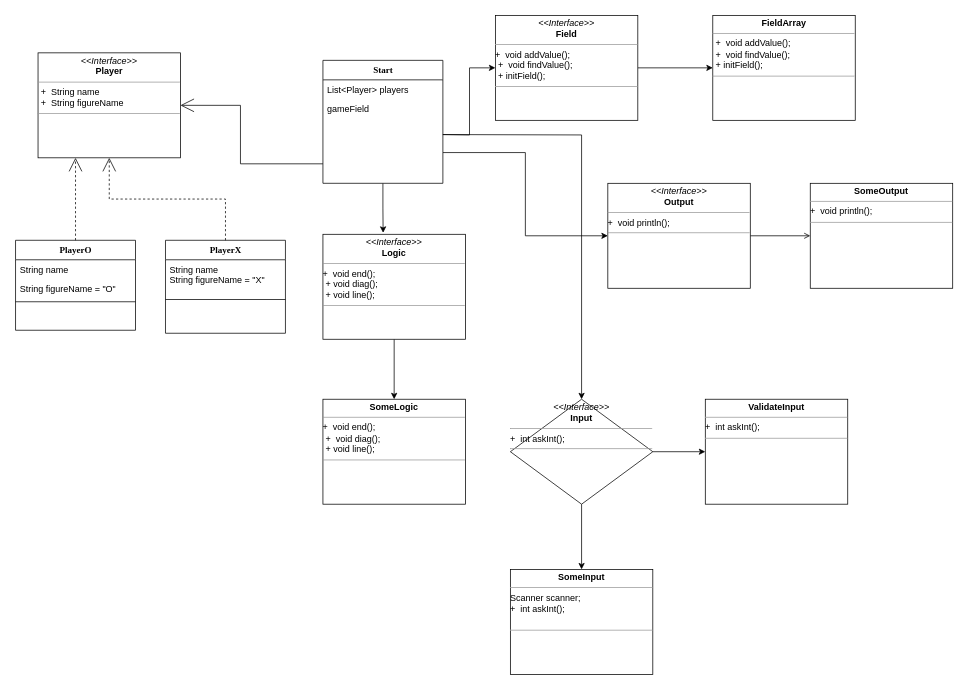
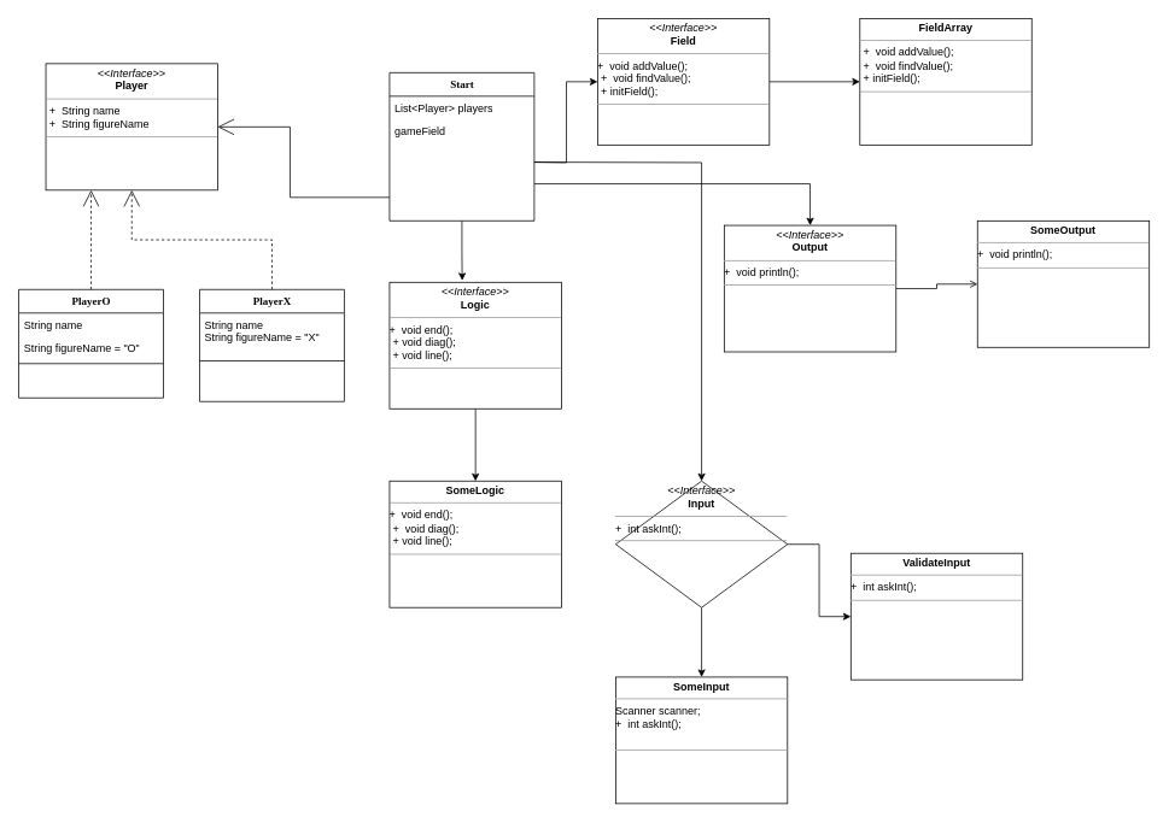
  <mxCell id="0" />
  <mxCell id="1" parent="0" />
  <mxCell id="2" style="edgeStyle=orthogonalEdgeStyle;rounded=0;html=1;dashed=1;labelBackgroundColor=none;startArrow=none;startFill=0;startSize=8;endArrow=open;endFill=0;endSize=16;fontFamily=Verdana;fontSize=12;" parent="1" source="3" target="17" edge="1"><mxGeometry relative="1" as="geometry"><Array as="points"><mxPoint x="115" y="336" /></Array></mxGeometry></mxCell>
  <mxCell id="3" value="PlayerO" style="swimlane;html=1;fontStyle=1;align=center;verticalAlign=top;childLayout=stackLayout;horizontal=1;startSize=26;horizontalStack=0;resizeParent=1;resizeLast=0;collapsible=1;marginBottom=0;swimlaneFillColor=#ffffff;rounded=0;shadow=0;comic=0;labelBackgroundColor=none;strokeWidth=1;fillColor=none;fontFamily=Verdana;fontSize=12" parent="1" vertex="1"><mxGeometry x="20" y="320" width="160" height="120" as="geometry" /></mxCell>
  <mxCell id="4" value="&lt;div&gt;String name&lt;/div&gt;&lt;div&gt;&lt;br&gt;&lt;/div&gt;" style="text;html=1;strokeColor=none;fillColor=none;align=left;verticalAlign=top;spacingLeft=4;spacingRight=4;whiteSpace=wrap;overflow=hidden;rotatable=0;points=[[0,0.5],[1,0.5]];portConstraint=eastwest;" parent="3" vertex="1"><mxGeometry y="26" width="160" height="26" as="geometry" /></mxCell>
  <mxCell id="5" value="String figureName = &quot;O&quot;" style="text;html=1;strokeColor=none;fillColor=none;align=left;verticalAlign=top;spacingLeft=4;spacingRight=4;whiteSpace=wrap;overflow=hidden;rotatable=0;points=[[0,0.5],[1,0.5]];portConstraint=eastwest;" parent="3" vertex="1"><mxGeometry y="52" width="160" height="26" as="geometry" /></mxCell>
  <mxCell id="6" value="" style="line;html=1;strokeWidth=1;fillColor=none;align=left;verticalAlign=middle;spacingTop=-1;spacingLeft=3;spacingRight=3;rotatable=0;labelPosition=right;points=[];portConstraint=eastwest;" parent="3" vertex="1"><mxGeometry y="78" width="160" height="8" as="geometry" /></mxCell>
  <mxCell id="7" style="edgeStyle=orthogonalEdgeStyle;rounded=0;html=1;labelBackgroundColor=none;startArrow=none;startFill=0;startSize=8;endArrow=open;endFill=0;endSize=16;fontFamily=Verdana;fontSize=12;" parent="1" source="10" target="17" edge="1"><mxGeometry relative="1" as="geometry"><Array as="points"><mxPoint x="320" y="218" /><mxPoint x="320" y="140" /></Array></mxGeometry></mxCell>
  <mxCell id="8" style="edgeStyle=orthogonalEdgeStyle;rounded=0;orthogonalLoop=1;jettySize=auto;html=1;exitX=0.5;exitY=1;exitDx=0;exitDy=0;" edge="1" parent="1" source="10"><mxGeometry relative="1" as="geometry"><mxPoint x="510.286" y="310" as="targetPoint" /></mxGeometry></mxCell>
  <mxCell id="9" style="edgeStyle=orthogonalEdgeStyle;rounded=0;orthogonalLoop=1;jettySize=auto;html=1;exitX=1;exitY=0.75;exitDx=0;exitDy=0;" edge="1" parent="1" source="10" target="32"><mxGeometry relative="1" as="geometry" /></mxCell>
  <mxCell id="10" value="Start" style="swimlane;html=1;fontStyle=1;align=center;verticalAlign=top;childLayout=stackLayout;horizontal=1;startSize=26;horizontalStack=0;resizeParent=1;resizeLast=0;collapsible=1;marginBottom=0;swimlaneFillColor=#ffffff;rounded=0;shadow=0;comic=0;labelBackgroundColor=none;strokeWidth=1;fillColor=none;fontFamily=Verdana;fontSize=12" parent="1" vertex="1"><mxGeometry x="430" y="80" width="160" height="164" as="geometry" /></mxCell>
  <mxCell id="11" value="&lt;div&gt;List&amp;lt;Player&amp;gt; players&lt;/div&gt;" style="text;html=1;strokeColor=none;fillColor=none;align=left;verticalAlign=top;spacingLeft=4;spacingRight=4;whiteSpace=wrap;overflow=hidden;rotatable=0;points=[[0,0.5],[1,0.5]];portConstraint=eastwest;" parent="10" vertex="1"><mxGeometry y="26" width="160" height="26" as="geometry" /></mxCell>
  <mxCell id="12" value="gameField" style="text;html=1;strokeColor=none;fillColor=none;align=left;verticalAlign=top;spacingLeft=4;spacingRight=4;whiteSpace=wrap;overflow=hidden;rotatable=0;points=[[0,0.5],[1,0.5]];portConstraint=eastwest;" parent="10" vertex="1"><mxGeometry y="52" width="160" height="26" as="geometry" /></mxCell>
  <mxCell id="13" style="edgeStyle=orthogonalEdgeStyle;rounded=0;html=1;dashed=1;labelBackgroundColor=none;startArrow=none;startFill=0;startSize=8;endArrow=open;endFill=0;endSize=16;fontFamily=Verdana;fontSize=12;" parent="1" source="14" target="17" edge="1"><mxGeometry relative="1" as="geometry" /></mxCell>
  <mxCell id="14" value="PlayerX" style="swimlane;html=1;fontStyle=1;align=center;verticalAlign=top;childLayout=stackLayout;horizontal=1;startSize=26;horizontalStack=0;resizeParent=1;resizeLast=0;collapsible=1;marginBottom=0;swimlaneFillColor=#ffffff;rounded=0;shadow=0;comic=0;labelBackgroundColor=none;strokeWidth=1;fillColor=none;fontFamily=Verdana;fontSize=12" parent="1" vertex="1"><mxGeometry x="220" y="320" width="160" height="124" as="geometry" /></mxCell>
  <mxCell id="15" value="&lt;div&gt;String name&lt;/div&gt;&lt;div&gt;String figureName = &quot;X&quot;&lt;br&gt;&lt;/div&gt;&lt;div&gt;&lt;br&gt;&lt;/div&gt;" style="text;html=1;strokeColor=none;fillColor=none;align=left;verticalAlign=top;spacingLeft=4;spacingRight=4;whiteSpace=wrap;overflow=hidden;rotatable=0;points=[[0,0.5],[1,0.5]];portConstraint=eastwest;" parent="14" vertex="1"><mxGeometry y="26" width="160" height="44" as="geometry" /></mxCell>
  <mxCell id="16" value="" style="line;html=1;strokeWidth=1;fillColor=none;align=left;verticalAlign=middle;spacingTop=-1;spacingLeft=3;spacingRight=3;rotatable=0;labelPosition=right;points=[];portConstraint=eastwest;" parent="14" vertex="1"><mxGeometry y="70" width="160" height="18" as="geometry" /></mxCell>
  <mxCell id="17" value="&lt;p style=&quot;margin: 0px ; margin-top: 4px ; text-align: center&quot;&gt;&lt;i&gt;&amp;lt;&amp;lt;Interface&amp;gt;&amp;gt;&lt;/i&gt;&lt;br&gt;&lt;b&gt;Player&lt;/b&gt;&lt;/p&gt;&lt;hr size=&quot;1&quot;&gt;&lt;p style=&quot;margin: 0px ; margin-left: 4px&quot;&gt;+&amp;nbsp; String name&lt;br&gt;+&amp;nbsp; String figureName&lt;br&gt;&lt;/p&gt;&lt;hr size=&quot;1&quot;&gt;&lt;p style=&quot;margin: 0px ; margin-left: 4px&quot;&gt;&lt;br&gt;&lt;br&gt;&lt;/p&gt;" style="verticalAlign=top;align=left;overflow=fill;fontSize=12;fontFamily=Helvetica;html=1;rounded=0;shadow=0;comic=0;labelBackgroundColor=none;strokeWidth=1" parent="1" vertex="1"><mxGeometry x="50" y="70" width="190" height="140" as="geometry" /></mxCell>
  <mxCell id="18" style="edgeStyle=orthogonalEdgeStyle;rounded=0;orthogonalLoop=1;jettySize=auto;html=1;exitX=1;exitY=0.5;exitDx=0;exitDy=0;entryX=0;entryY=0.5;entryDx=0;entryDy=0;" edge="1" parent="1" source="19" target="21"><mxGeometry relative="1" as="geometry" /></mxCell>
  <mxCell id="19" value="&lt;p style=&quot;margin: 0px ; margin-top: 4px ; text-align: center&quot;&gt;&lt;i&gt;&amp;lt;&amp;lt;Interface&amp;gt;&amp;gt;&lt;/i&gt;&lt;br&gt;&lt;b&gt;Field&lt;/b&gt;&lt;/p&gt;&lt;hr size=&quot;1&quot;&gt;+&amp;nbsp; void addValue();&lt;p style=&quot;margin: 0px ; margin-left: 4px&quot;&gt;+&amp;nbsp; void findValue();&lt;/p&gt;&lt;p style=&quot;margin: 0px ; margin-left: 4px&quot;&gt;+ initField();&lt;br&gt;&lt;/p&gt;&lt;hr size=&quot;1&quot;&gt;&lt;p style=&quot;margin: 0px ; margin-left: 4px&quot;&gt;&lt;br&gt;&lt;br&gt;&lt;/p&gt;" style="verticalAlign=top;align=left;overflow=fill;fontSize=12;fontFamily=Helvetica;html=1;rounded=0;shadow=0;comic=0;labelBackgroundColor=none;strokeWidth=1" vertex="1" parent="1"><mxGeometry x="660" y="20" width="190" height="140" as="geometry" /></mxCell>
  <mxCell id="20" style="edgeStyle=orthogonalEdgeStyle;rounded=0;orthogonalLoop=1;jettySize=auto;html=1;entryX=0;entryY=0.5;entryDx=0;entryDy=0;" edge="1" parent="1" target="19"><mxGeometry relative="1" as="geometry"><mxPoint x="590" y="179" as="sourcePoint" /></mxGeometry></mxCell>
  <mxCell id="21" value="&lt;p style=&quot;margin: 0px ; margin-top: 4px ; text-align: center&quot;&gt;&lt;b&gt;FieldArray&lt;/b&gt;&lt;/p&gt;&lt;hr size=&quot;1&quot;&gt;&lt;p style=&quot;margin: 0px ; margin-left: 4px&quot;&gt;+&amp;nbsp; void addValue();&lt;/p&gt;&lt;p style=&quot;margin: 0px ; margin-left: 4px&quot;&gt;+&amp;nbsp; void findValue();&lt;/p&gt;&lt;p style=&quot;margin: 0px ; margin-left: 4px&quot;&gt;+ initField();&lt;br&gt;&lt;/p&gt;&lt;hr size=&quot;1&quot;&gt;&lt;p style=&quot;margin: 0px ; margin-left: 4px&quot;&gt;&lt;br&gt;&lt;br&gt;&lt;/p&gt;" style="verticalAlign=top;align=left;overflow=fill;fontSize=12;fontFamily=Helvetica;html=1;rounded=0;shadow=0;comic=0;labelBackgroundColor=none;strokeWidth=1" vertex="1" parent="1"><mxGeometry x="950" y="20" width="190" height="140" as="geometry" /></mxCell>
  <mxCell id="22" value="" style="edgeStyle=orthogonalEdgeStyle;rounded=0;orthogonalLoop=1;jettySize=auto;html=1;" edge="1" parent="1" source="23" target="24"><mxGeometry relative="1" as="geometry" /></mxCell>
  <mxCell id="23" value="&lt;p style=&quot;margin: 0px ; margin-top: 4px ; text-align: center&quot;&gt;&lt;i&gt;&amp;lt;&amp;lt;Interface&amp;gt;&amp;gt;&lt;/i&gt;&lt;br&gt;&lt;b&gt;Logic&lt;/b&gt;&lt;/p&gt;&lt;hr size=&quot;1&quot;&gt;+&amp;nbsp; void end();&lt;p style=&quot;margin: 0px ; margin-left: 4px&quot;&gt;+ void diag();&lt;/p&gt;&lt;p style=&quot;margin: 0px ; margin-left: 4px&quot;&gt;+ void line();&lt;br&gt;&lt;/p&gt;&lt;hr size=&quot;1&quot;&gt;&lt;p style=&quot;margin: 0px ; margin-left: 4px&quot;&gt;&lt;br&gt;&lt;br&gt;&lt;/p&gt;" style="verticalAlign=top;align=left;overflow=fill;fontSize=12;fontFamily=Helvetica;html=1;rounded=0;shadow=0;comic=0;labelBackgroundColor=none;strokeWidth=1" vertex="1" parent="1"><mxGeometry x="430" y="312" width="190" height="140" as="geometry" /></mxCell>
  <mxCell id="24" value="&lt;p style=&quot;margin: 0px ; margin-top: 4px ; text-align: center&quot;&gt;&lt;b&gt;SomeLogic&lt;/b&gt;&lt;/p&gt;&lt;hr size=&quot;1&quot;&gt;+&amp;nbsp; void end();&lt;p style=&quot;margin: 0px ; margin-left: 4px&quot;&gt;+&amp;nbsp; void diag();&lt;/p&gt;&lt;p style=&quot;margin: 0px ; margin-left: 4px&quot;&gt;+ void line();&lt;br&gt;&lt;/p&gt;&lt;hr size=&quot;1&quot;&gt;&lt;p style=&quot;margin: 0px ; margin-left: 4px&quot;&gt;&lt;br&gt;&lt;br&gt;&lt;/p&gt;" style="verticalAlign=top;align=left;overflow=fill;fontSize=12;fontFamily=Helvetica;html=1;rounded=0;shadow=0;comic=0;labelBackgroundColor=none;strokeWidth=1" vertex="1" parent="1"><mxGeometry x="430" y="532" width="190" height="140" as="geometry" /></mxCell>
  <mxCell id="25" value="" style="edgeStyle=orthogonalEdgeStyle;rounded=0;orthogonalLoop=1;jettySize=auto;html=1;" edge="1" parent="1" source="27" target="28"><mxGeometry relative="1" as="geometry" /></mxCell>
  <mxCell id="26" value="" style="edgeStyle=orthogonalEdgeStyle;rounded=0;orthogonalLoop=1;jettySize=auto;html=1;" edge="1" parent="1" source="27" target="29"><mxGeometry relative="1" as="geometry" /></mxCell>
  <mxCell id="27" value="&lt;p style=&quot;margin: 0px ; margin-top: 4px ; text-align: center&quot;&gt;&lt;i&gt;&amp;lt;&amp;lt;Interface&amp;gt;&amp;gt;&lt;/i&gt;&lt;br&gt;&lt;b&gt;Input&lt;/b&gt;&lt;/p&gt;&lt;hr size=&quot;1&quot;&gt;+&amp;nbsp; int askInt();&lt;br&gt;&lt;hr size=&quot;1&quot;&gt;&lt;p style=&quot;margin: 0px ; margin-left: 4px&quot;&gt;&lt;br&gt;&lt;br&gt;&lt;/p&gt;" style="rhombus;verticalAlign=top;align=left;overflow=fill;fontSize=12;fontFamily=Helvetica;html=1;shadow=0;comic=0;labelBackgroundColor=none;strokeWidth=1;" vertex="1" parent="1"><mxGeometry x="680" y="532" width="190" height="140" as="geometry" /></mxCell>
- <mxCell id="28" value="&lt;p style=&quot;margin: 0px ; margin-top: 4px ; text-align: center&quot;&gt;&lt;b&gt;SomeInput&lt;/b&gt;&lt;/p&gt;&lt;hr size=&quot;1&quot;&gt;&lt;div&gt;Scanner scanner;&lt;br&gt;&lt;/div&gt;&lt;div&gt;+&amp;nbsp; int askInt();&lt;/div&gt;&lt;div&gt;&lt;br&gt;&lt;/div&gt;&lt;hr size=&quot;1&quot;&gt;&lt;p style=&quot;margin: 0px ; margin-left: 4px&quot;&gt;&lt;br&gt;&lt;br&gt;&lt;/p&gt;" style="verticalAlign=top;align=left;overflow=fill;fontSize=12;fontFamily=Helvetica;html=1;rounded=0;shadow=0;comic=0;labelBackgroundColor=none;strokeWidth=1" vertex="1" parent="1"><mxGeometry x="680" y="759" width="190" height="140" as="geometry" /></mxCell>
- <mxCell id="29" value="&lt;p style=&quot;margin: 0px ; margin-top: 4px ; text-align: center&quot;&gt;&lt;b&gt;ValidateInput&lt;/b&gt;&lt;/p&gt;&lt;hr size=&quot;1&quot;&gt;+&amp;nbsp; int askInt();&lt;br&gt;&lt;hr size=&quot;1&quot;&gt;&lt;p style=&quot;margin: 0px ; margin-left: 4px&quot;&gt;&lt;br&gt;&lt;br&gt;&lt;/p&gt;" style="verticalAlign=top;align=left;overflow=fill;fontSize=12;fontFamily=Helvetica;html=1;rounded=0;shadow=0;comic=0;labelBackgroundColor=none;strokeWidth=1" vertex="1" parent="1"><mxGeometry x="940" y="532" width="190" height="140" as="geometry" /></mxCell>
+ <mxCell id="28" value="&lt;p style=&quot;margin: 0px ; margin-top: 4px ; text-align: center&quot;&gt;&lt;b&gt;SomeInput&lt;/b&gt;&lt;/p&gt;&lt;hr size=&quot;1&quot;&gt;&lt;div&gt;Scanner scanner;&lt;br&gt;&lt;/div&gt;&lt;div&gt;+&amp;nbsp; int askInt();&lt;/div&gt;&lt;div&gt;&lt;br&gt;&lt;/div&gt;&lt;hr size=&quot;1&quot;&gt;&lt;p style=&quot;margin: 0px ; margin-left: 4px&quot;&gt;&lt;br&gt;&lt;br&gt;&lt;/p&gt;" style="verticalAlign=top;align=left;overflow=fill;fontSize=12;fontFamily=Helvetica;html=1;rounded=0;shadow=0;comic=0;labelBackgroundColor=none;strokeWidth=1" vertex="1" parent="1"><mxGeometry x="680" y="749" width="190" height="140" as="geometry" /></mxCell>
+ <mxCell id="29" value="&lt;p style=&quot;margin: 0px ; margin-top: 4px ; text-align: center&quot;&gt;&lt;b&gt;ValidateInput&lt;/b&gt;&lt;/p&gt;&lt;hr size=&quot;1&quot;&gt;+&amp;nbsp; int askInt();&lt;br&gt;&lt;hr size=&quot;1&quot;&gt;&lt;p style=&quot;margin: 0px ; margin-left: 4px&quot;&gt;&lt;br&gt;&lt;br&gt;&lt;/p&gt;" style="verticalAlign=top;align=left;overflow=fill;fontSize=12;fontFamily=Helvetica;html=1;rounded=0;shadow=0;comic=0;labelBackgroundColor=none;strokeWidth=1" vertex="1" parent="1"><mxGeometry x="940" y="612" width="190" height="140" as="geometry" /></mxCell>
  <mxCell id="30" style="edgeStyle=orthogonalEdgeStyle;rounded=0;orthogonalLoop=1;jettySize=auto;html=1;exitX=1;exitY=0.5;exitDx=0;exitDy=0;" edge="1" parent="1" target="27"><mxGeometry relative="1" as="geometry"><mxPoint x="590" y="179" as="sourcePoint" /></mxGeometry></mxCell>
  <mxCell id="31" value="" style="edgeStyle=orthogonalEdgeStyle;rounded=0;orthogonalLoop=1;jettySize=auto;html=1;endArrow=open;" edge="1" parent="1" source="32" target="33"><mxGeometry relative="1" as="geometry" /></mxCell>
- <mxCell id="32" value="&lt;p style=&quot;margin: 0px ; margin-top: 4px ; text-align: center&quot;&gt;&lt;i&gt;&amp;lt;&amp;lt;Interface&amp;gt;&amp;gt;&lt;/i&gt;&lt;br&gt;&lt;b&gt;Output&lt;/b&gt;&lt;/p&gt;&lt;hr size=&quot;1&quot;&gt;+&amp;nbsp; void println();&lt;br&gt;&lt;hr size=&quot;1&quot;&gt;&lt;p style=&quot;margin: 0px ; margin-left: 4px&quot;&gt;&lt;br&gt;&lt;br&gt;&lt;/p&gt;" style="verticalAlign=top;align=left;overflow=fill;fontSize=12;fontFamily=Helvetica;html=1;rounded=0;shadow=0;comic=0;labelBackgroundColor=none;strokeWidth=1" vertex="1" parent="1"><mxGeometry x="810" y="244" width="190" height="140" as="geometry" /></mxCell>
+ <mxCell id="32" value="&lt;p style=&quot;margin: 0px ; margin-top: 4px ; text-align: center&quot;&gt;&lt;i&gt;&amp;lt;&amp;lt;Interface&amp;gt;&amp;gt;&lt;/i&gt;&lt;br&gt;&lt;b&gt;Output&lt;/b&gt;&lt;/p&gt;&lt;hr size=&quot;1&quot;&gt;+&amp;nbsp; void println();&lt;br&gt;&lt;hr size=&quot;1&quot;&gt;&lt;p style=&quot;margin: 0px ; margin-left: 4px&quot;&gt;&lt;br&gt;&lt;br&gt;&lt;/p&gt;" style="verticalAlign=top;align=left;overflow=fill;fontSize=12;fontFamily=Helvetica;html=1;rounded=0;shadow=0;comic=0;labelBackgroundColor=none;strokeWidth=1" vertex="1" parent="1"><mxGeometry x="800" y="249" width="190" height="140" as="geometry" /></mxCell>
  <mxCell id="33" value="&lt;p style=&quot;margin: 0px ; margin-top: 4px ; text-align: center&quot;&gt;&lt;b&gt;SomeOutput&lt;/b&gt;&lt;/p&gt;&lt;hr size=&quot;1&quot;&gt;+&amp;nbsp; void println();&lt;br&gt;&lt;hr size=&quot;1&quot;&gt;&lt;p style=&quot;margin: 0px ; margin-left: 4px&quot;&gt;&lt;br&gt;&lt;br&gt;&lt;/p&gt;" style="verticalAlign=top;align=left;overflow=fill;fontSize=12;fontFamily=Helvetica;html=1;rounded=0;shadow=0;comic=0;labelBackgroundColor=none;strokeWidth=1" vertex="1" parent="1"><mxGeometry x="1080" y="244" width="190" height="140" as="geometry" /></mxCell>
